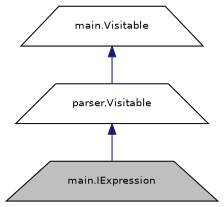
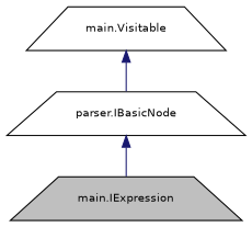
  digraph {
    node [color=black fillcolor=white fontname=Helvetica fontsize=10 shape=trapezium style=filled]
    edge [color=midnightblue dir=back fontname=Helvetica fontsize=10 labelfontname=Helvetica labelfontsize=10 style=solid]
    n1 [fillcolor=grey75 fontcolor=black height=0.2 label="main.IExpression" width=0.4]
-   n2 [height=0.2 label="parser.Visitable" width=0.4]
+   n2 [height=0.2 label="parser.IBasicNode" width=0.4]
    n3 [height=0.2 label="main.Visitable" width=0.4]
    n2 -> n1
    n3 -> n2
  }
